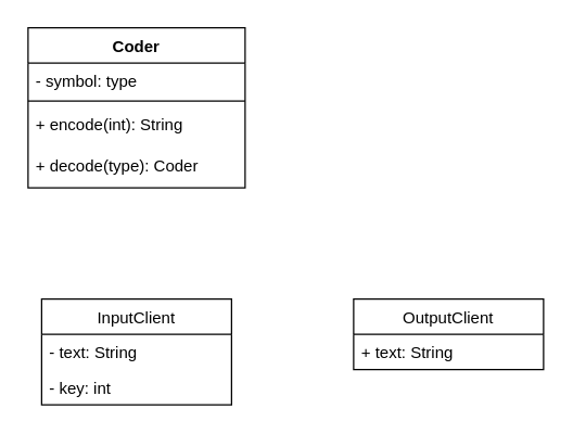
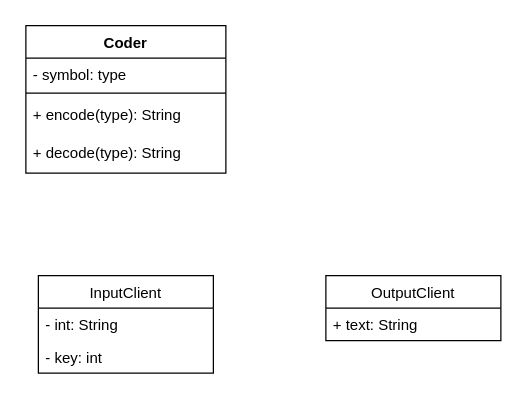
  <mxCell id="0" />
  <mxCell id="1" parent="0" />
  <mxCell id="2" value="InputClient" style="swimlane;fontStyle=0;childLayout=stackLayout;horizontal=1;startSize=26;fillColor=none;horizontalStack=0;resizeParent=1;resizeParentMax=0;resizeLast=0;collapsible=1;marginBottom=0;" vertex="1" parent="1"><mxGeometry x="30" y="220" width="140" height="78" as="geometry" /></mxCell>
- <mxCell id="3" value="- text: String" style="text;strokeColor=none;fillColor=none;align=left;verticalAlign=top;spacingLeft=4;spacingRight=4;overflow=hidden;rotatable=0;points=[[0,0.5],[1,0.5]];portConstraint=eastwest;" vertex="1" parent="2"><mxGeometry y="26" width="140" height="26" as="geometry" /></mxCell>
+ <mxCell id="3" value="- int: String" style="text;strokeColor=none;fillColor=none;align=left;verticalAlign=top;spacingLeft=4;spacingRight=4;overflow=hidden;rotatable=0;points=[[0,0.5],[1,0.5]];portConstraint=eastwest;" vertex="1" parent="2"><mxGeometry y="26" width="140" height="26" as="geometry" /></mxCell>
  <mxCell id="4" value="- key: int&#10;" style="text;strokeColor=none;fillColor=none;align=left;verticalAlign=top;spacingLeft=4;spacingRight=4;overflow=hidden;rotatable=0;points=[[0,0.5],[1,0.5]];portConstraint=eastwest;" vertex="1" parent="2"><mxGeometry y="52" width="140" height="26" as="geometry" /></mxCell>
  <mxCell id="5" value="Coder" style="swimlane;fontStyle=1;align=center;verticalAlign=top;childLayout=stackLayout;horizontal=1;startSize=26;horizontalStack=0;resizeParent=1;resizeParentMax=0;resizeLast=0;collapsible=1;marginBottom=0;" vertex="1" parent="1"><mxGeometry x="20" y="20" width="160" height="118" as="geometry" /></mxCell>
  <mxCell id="6" value="- symbol: type" style="text;strokeColor=none;fillColor=none;align=left;verticalAlign=top;spacingLeft=4;spacingRight=4;overflow=hidden;rotatable=0;points=[[0,0.5],[1,0.5]];portConstraint=eastwest;" vertex="1" parent="5"><mxGeometry y="26" width="160" height="24" as="geometry" /></mxCell>
  <mxCell id="7" value="" style="line;strokeWidth=1;fillColor=none;align=left;verticalAlign=middle;spacingTop=-1;spacingLeft=3;spacingRight=3;rotatable=0;labelPosition=right;points=[];portConstraint=eastwest;" vertex="1" parent="5"><mxGeometry y="50" width="160" height="8" as="geometry" /></mxCell>
- <mxCell id="8" value="+ encode(int): String" style="text;strokeColor=none;fillColor=none;align=left;verticalAlign=top;spacingLeft=4;spacingRight=4;overflow=hidden;rotatable=0;points=[[0,0.5],[1,0.5]];portConstraint=eastwest;" vertex="1" parent="5"><mxGeometry y="58" width="160" height="30" as="geometry" /></mxCell>
- <mxCell id="9" value="+ decode(type): Coder" style="text;strokeColor=none;fillColor=none;align=left;verticalAlign=top;spacingLeft=4;spacingRight=4;overflow=hidden;rotatable=0;points=[[0,0.5],[1,0.5]];portConstraint=eastwest;" vertex="1" parent="5"><mxGeometry y="88" width="160" height="30" as="geometry" /></mxCell>
+ <mxCell id="8" value="+ encode(type): String" style="text;strokeColor=none;fillColor=none;align=left;verticalAlign=top;spacingLeft=4;spacingRight=4;overflow=hidden;rotatable=0;points=[[0,0.5],[1,0.5]];portConstraint=eastwest;" vertex="1" parent="5"><mxGeometry y="58" width="160" height="30" as="geometry" /></mxCell>
+ <mxCell id="9" value="+ decode(type): String" style="text;strokeColor=none;fillColor=none;align=left;verticalAlign=top;spacingLeft=4;spacingRight=4;overflow=hidden;rotatable=0;points=[[0,0.5],[1,0.5]];portConstraint=eastwest;" vertex="1" parent="5"><mxGeometry y="88" width="160" height="30" as="geometry" /></mxCell>
  <mxCell id="10" value="OutputClient" style="swimlane;fontStyle=0;childLayout=stackLayout;horizontal=1;startSize=26;fillColor=none;horizontalStack=0;resizeParent=1;resizeParentMax=0;resizeLast=0;collapsible=1;marginBottom=0;" vertex="1" parent="1"><mxGeometry x="260" y="220" width="140" height="52" as="geometry" /></mxCell>
  <mxCell id="11" value="+ text: String" style="text;strokeColor=none;fillColor=none;align=left;verticalAlign=top;spacingLeft=4;spacingRight=4;overflow=hidden;rotatable=0;points=[[0,0.5],[1,0.5]];portConstraint=eastwest;" vertex="1" parent="10"><mxGeometry y="26" width="140" height="26" as="geometry" /></mxCell>
